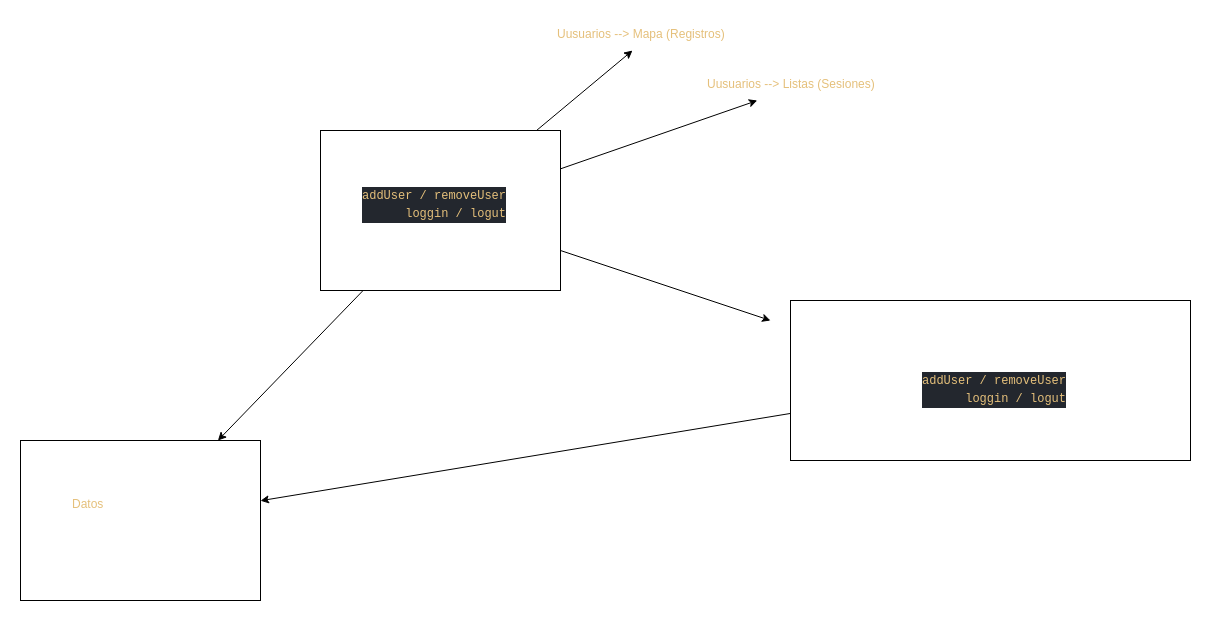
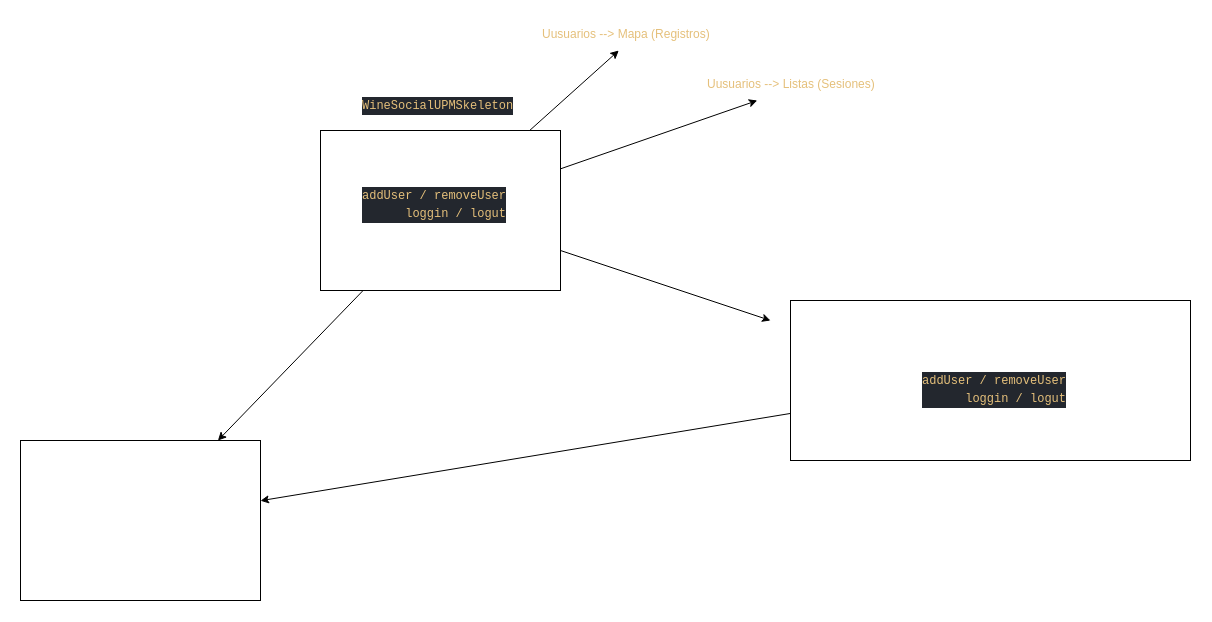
  <mxCell id="0" />
  <mxCell id="1" parent="0" />
  <mxCell id="2" style="edgeStyle=none;html=1;" edge="1" parent="1" source="6"><mxGeometry relative="1" as="geometry"><mxPoint x="770" y="320" as="targetPoint" /></mxGeometry></mxCell>
  <mxCell id="3" style="edgeStyle=none;html=1;" edge="1" parent="1" source="6" target="12"><mxGeometry relative="1" as="geometry" /></mxCell>
  <mxCell id="4" style="edgeStyle=none;html=1;" edge="1" parent="1" source="6" target="13"><mxGeometry relative="1" as="geometry" /></mxCell>
  <mxCell id="5" style="edgeStyle=none;html=1;" edge="1" parent="1" source="6" target="14"><mxGeometry relative="1" as="geometry" /></mxCell>
  <mxCell id="6" value="" style="whiteSpace=wrap;html=1;" vertex="1" parent="1"><mxGeometry x="320" y="130" width="240" height="160" as="geometry" /></mxCell>
+ <mxCell id="7" value="&lt;meta charset=&quot;utf-8&quot;&gt;&lt;div style=&quot;color: rgb(171, 178, 191); background-color: rgb(35, 39, 46); font-family: Menlo, Monaco, &amp;quot;Courier New&amp;quot;, monospace; font-weight: normal; font-size: 12px; line-height: 18px;&quot;&gt;&lt;div&gt;&lt;span style=&quot;color: #e5c07b;&quot;&gt;WineSocialUPMSkeleton&lt;/span&gt;&lt;/div&gt;&lt;/div&gt;" style="text;whiteSpace=wrap;html=1;" vertex="1" parent="1"><mxGeometry x="360" y="90" width="160" height="30" as="geometry" /></mxCell>
  <mxCell id="8" value="&lt;div style=&quot;color: rgb(171, 178, 191); background-color: rgb(35, 39, 46); font-family: Menlo, Monaco, &amp;quot;Courier New&amp;quot;, monospace; font-weight: normal; font-size: 12px; line-height: 18px;&quot;&gt;&lt;span style=&quot;color: #e5c07b;&quot;&gt;addUser / removeUser&lt;br&gt;&lt;div style=&quot;text-align: right;&quot;&gt;loggin / logut&lt;/div&gt;&lt;/span&gt;&lt;/div&gt;" style="text;whiteSpace=wrap;html=1;" vertex="1" parent="1"><mxGeometry x="360" y="180" width="160" height="30" as="geometry" /></mxCell>
  <mxCell id="9" style="edgeStyle=none;html=1;" edge="1" parent="1" source="10" target="14"><mxGeometry relative="1" as="geometry" /></mxCell>
  <mxCell id="10" value="" style="whiteSpace=wrap;html=1;" vertex="1" parent="1"><mxGeometry x="790" y="300" width="400" height="160" as="geometry" /></mxCell>
  <mxCell id="11" value="&lt;div style=&quot;color: rgb(171, 178, 191); background-color: rgb(35, 39, 46); font-family: Menlo, Monaco, &amp;quot;Courier New&amp;quot;, monospace; font-weight: normal; font-size: 12px; line-height: 18px;&quot;&gt;&lt;span style=&quot;color: #e5c07b;&quot;&gt;addUser / removeUser&lt;br&gt;&lt;div style=&quot;text-align: right;&quot;&gt;loggin / logut&lt;/div&gt;&lt;/span&gt;&lt;/div&gt;" style="text;whiteSpace=wrap;html=1;" vertex="1" parent="1"><mxGeometry x="920" y="365" width="160" height="30" as="geometry" /></mxCell>
- <mxCell id="12" value="&lt;font color=&quot;#e5c07b&quot;&gt;Uusuarios --&amp;gt; Mapa (Registros)&lt;/font&gt;" style="text;whiteSpace=wrap;html=1;" vertex="1" parent="1"><mxGeometry x="555" y="20" width="190" height="30" as="geometry" /></mxCell>
+ <mxCell id="12" value="&lt;font color=&quot;#e5c07b&quot;&gt;Uusuarios --&amp;gt; Mapa (Registros)&lt;/font&gt;" style="text;whiteSpace=wrap;html=1;" vertex="1" parent="1"><mxGeometry x="540" y="20" width="190" height="30" as="geometry" /></mxCell>
  <mxCell id="13" value="&lt;font color=&quot;#e5c07b&quot;&gt;Uusuarios --&amp;gt; Listas (Sesiones)&lt;/font&gt;" style="text;whiteSpace=wrap;html=1;" vertex="1" parent="1"><mxGeometry x="705" y="70" width="190" height="30" as="geometry" /></mxCell>
  <mxCell id="14" value="" style="whiteSpace=wrap;html=1;" vertex="1" parent="1"><mxGeometry x="20" y="440" width="240" height="160" as="geometry" /></mxCell>
- <mxCell id="15" value="&lt;font color=&quot;#e5c07b&quot;&gt;Datos&lt;/font&gt;" style="text;whiteSpace=wrap;html=1;" vertex="1" parent="1"><mxGeometry x="70" y="490" width="60" height="30" as="geometry" /></mxCell>
